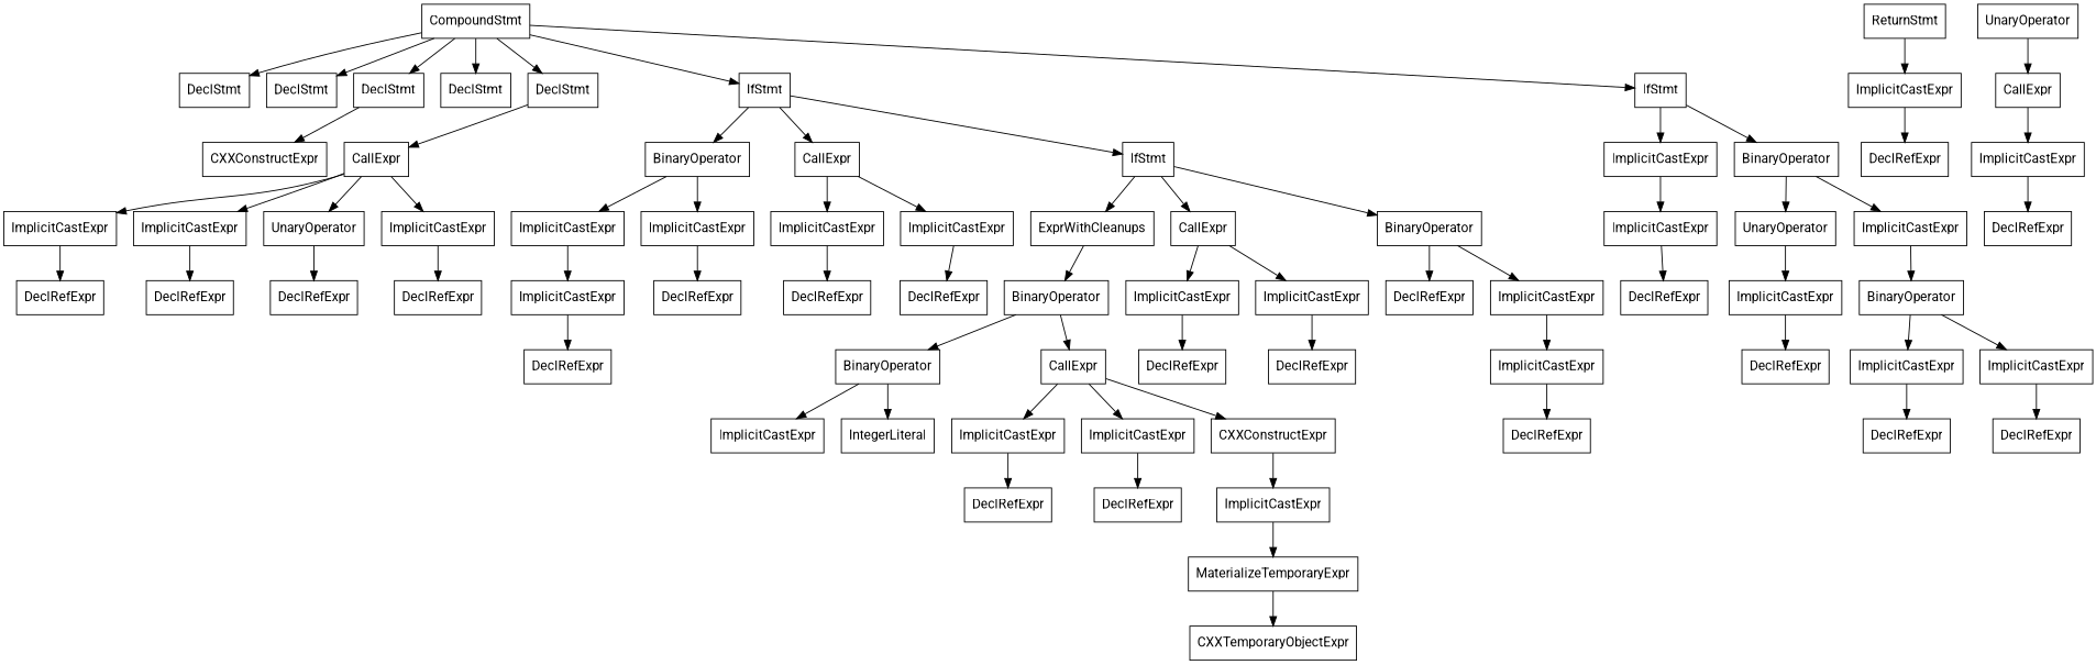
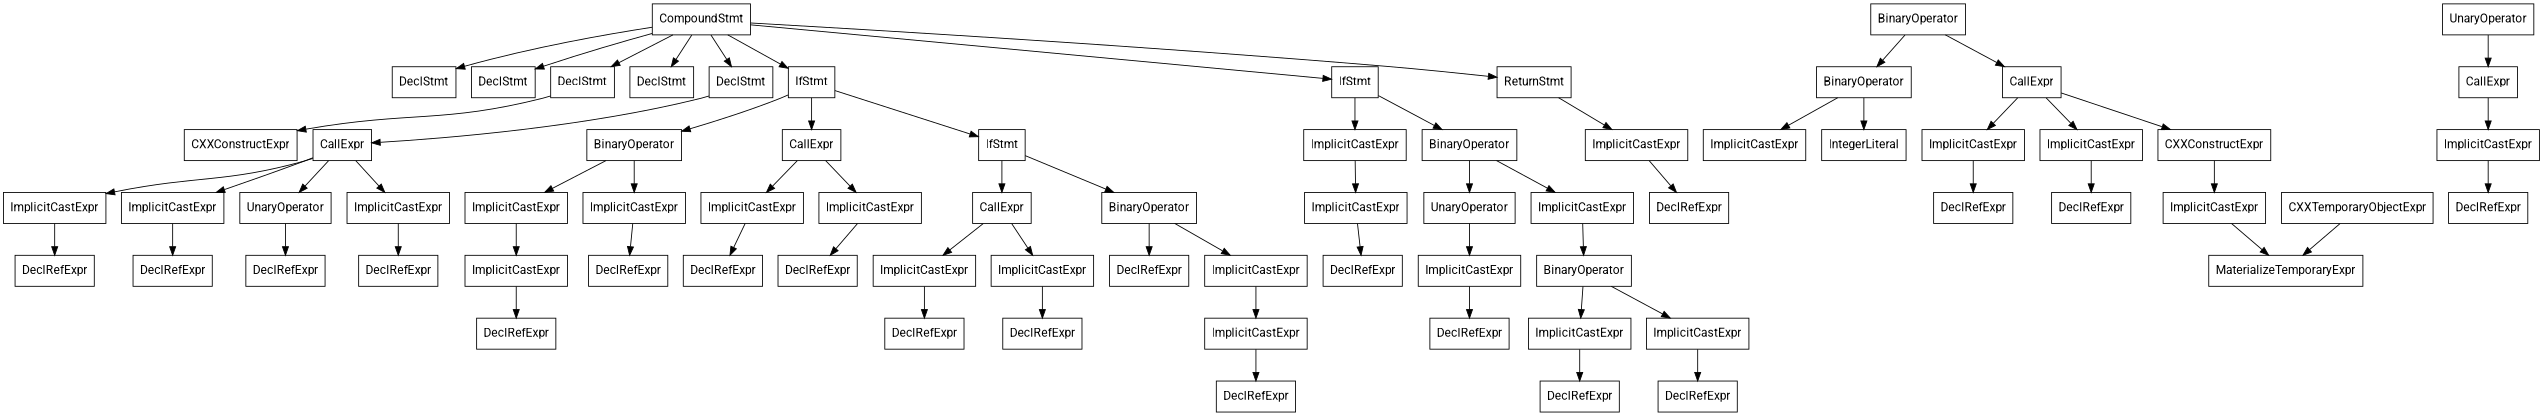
  digraph {
    fontname=Roboto
    node [fontname=Roboto shape=record]
    edge [fontname=Roboto]
    n1 [label="{CompoundStmt}"]
    n2 [label="{DeclStmt}"]
    n3 [label="{DeclStmt}"]
    n4 [label="{DeclStmt}"]
    n5 [label="{DeclStmt}"]
    n6 [label="{DeclStmt}"]
    n7 [label="{IfStmt}"]
    n8 [label="{IfStmt}"]
    n9 [label="{ReturnStmt}"]
    n10 [label="{CXXConstructExpr}"]
    n11 [label="{CallExpr}"]
    n12 [label="{BinaryOperator}"]
    n13 [label="{CallExpr}"]
    n14 [label="{IfStmt}"]
    n15 [label="{ImplicitCastExpr}"]
    n16 [label="{BinaryOperator}"]
    n17 [label="{ImplicitCastExpr}"]
    n18 [label="{ImplicitCastExpr}"]
    n19 [label="{ImplicitCastExpr}"]
    n20 [label="{UnaryOperator}"]
    n21 [label="{ImplicitCastExpr}"]
    n22 [label="{ImplicitCastExpr}"]
    n23 [label="{ImplicitCastExpr}"]
    n24 [label="{ImplicitCastExpr}"]
    n25 [label="{ImplicitCastExpr}"]
-   n26 [label="{ExprWithCleanups}"]
    n27 [label="{CallExpr}"]
    n28 [label="{BinaryOperator}"]
    n29 [label="{ImplicitCastExpr}"]
    n30 [label="{UnaryOperator}"]
    n31 [label="{ImplicitCastExpr}"]
    n32 [label="{DeclRefExpr}"]
    n33 [label="{DeclRefExpr}"]
    n34 [label="{DeclRefExpr}"]
    n35 [label="{DeclRefExpr}"]
    n36 [label="{DeclRefExpr}"]
    n37 [label="{ImplicitCastExpr}"]
    n38 [label="{DeclRefExpr}"]
    n39 [label="{DeclRefExpr}"]
    n40 [label="{DeclRefExpr}"]
    n41 [label="{BinaryOperator}"]
    n42 [label="{ImplicitCastExpr}"]
    n43 [label="{ImplicitCastExpr}"]
    n44 [label="{DeclRefExpr}"]
    n45 [label="{ImplicitCastExpr}"]
    n46 [label="{DeclRefExpr}"]
    n47 [label="{BinaryOperator}"]
    n48 [label="{CallExpr}"]
    n49 [label="{DeclRefExpr}"]
    n50 [label="{DeclRefExpr}"]
    n51 [label="{ImplicitCastExpr}"]
    n52 [label="{ImplicitCastExpr}"]
    n53 [label="{IntegerLiteral}"]
    n54 [label="{ImplicitCastExpr}"]
    n55 [label="{ImplicitCastExpr}"]
    n56 [label="{CXXConstructExpr}"]
    n57 [label="{DeclRefExpr}"]
    n58 [label="{DeclRefExpr}"]
    n59 [label="{ImplicitCastExpr}"]
    n60 [label="{UnaryOperator}"]
    n61 [label="{CallExpr}"]
    n62 [label="{ImplicitCastExpr}"]
    n63 [label="{DeclRefExpr}"]
    n64 [label="{MaterializeTemporaryExpr}"]
    n65 [label="{CXXTemporaryObjectExpr}"]
    n66 [label="{DeclRefExpr}"]
    n67 [label="{DeclRefExpr}"]
    n68 [label="{ImplicitCastExpr}"]
    n69 [label="{BinaryOperator}"]
    n70 [label="{DeclRefExpr}"]
    n71 [label="{ImplicitCastExpr}"]
    n72 [label="{ImplicitCastExpr}"]
    n73 [label="{DeclRefExpr}"]
    n74 [label="{DeclRefExpr}"]
    n1 -> n2
    n1 -> n3
    n1 -> n4
    n1 -> n5
    n1 -> n6
    n1 -> n7
    n1 -> n8
+   n1 -> n9
    n4 -> n10
    n6 -> n11
    n7 -> n12
    n7 -> n13
    n7 -> n14
    n8 -> n15
    n8 -> n16
    n9 -> n17
    n11 -> n18
    n11 -> n19
    n11 -> n20
    n11 -> n21
    n12 -> n22
    n12 -> n23
    n13 -> n24
    n13 -> n25
-   n14 -> n26
    n14 -> n27
    n14 -> n28
    n15 -> n29
    n16 -> n30
    n16 -> n31
    n17 -> n32
    n18 -> n33
    n19 -> n34
    n20 -> n35
    n21 -> n36
    n22 -> n37
    n23 -> n38
    n24 -> n39
    n25 -> n40
-   n26 -> n41
    n27 -> n42
    n27 -> n43
    n28 -> n44
    n28 -> n45
    n29 -> n67
    n30 -> n68
    n31 -> n69
    n37 -> n46
    n41 -> n47
    n41 -> n48
    n42 -> n49
    n43 -> n50
    n45 -> n51
    n47 -> n52
    n47 -> n53
    n48 -> n54
    n48 -> n55
    n48 -> n56
    n51 -> n66
    n54 -> n57
    n55 -> n58
    n56 -> n59
    n59 -> n64
    n60 -> n61
    n61 -> n62
    n62 -> n63
-   n64 -> n65
+   n65 -> n64
    n68 -> n70
    n69 -> n71
    n69 -> n72
    n71 -> n73
    n72 -> n74
  }
